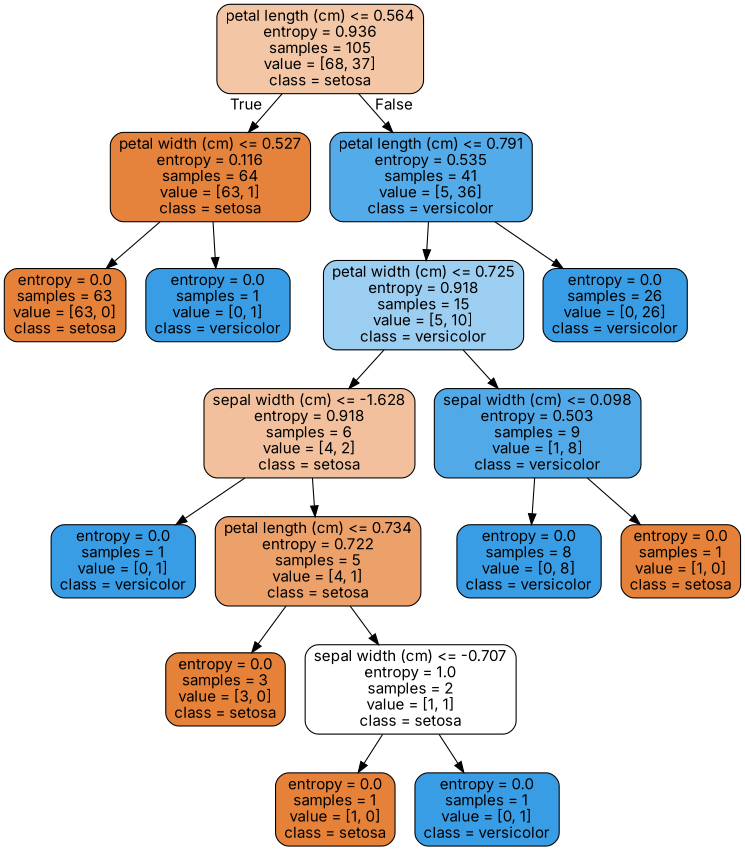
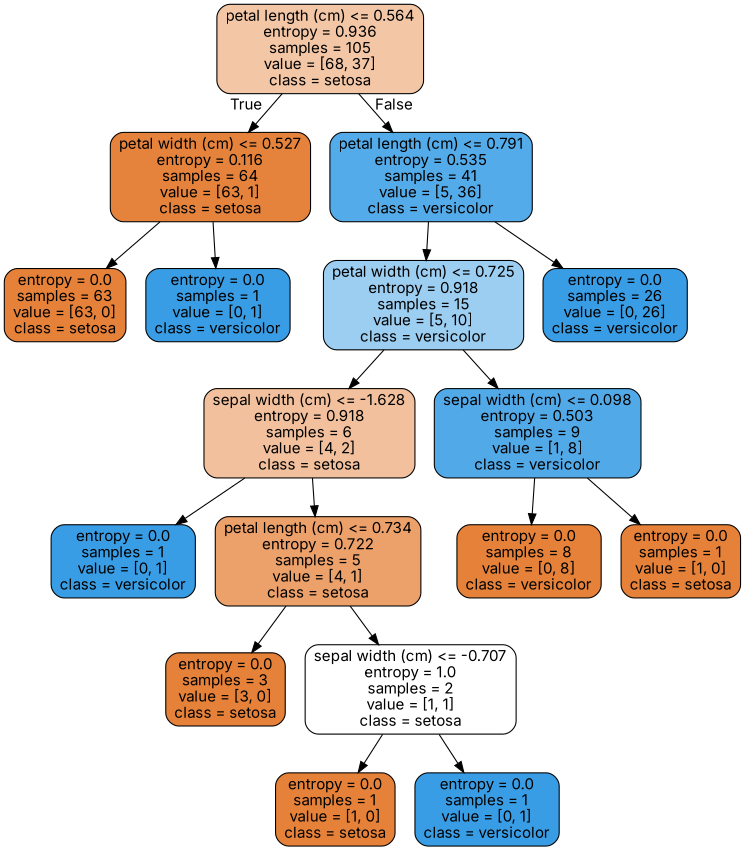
  digraph {
    fontname=Inter
    node [color=black fillcolor="#399de5" fontname=Inter shape=box style="filled, rounded"]
    edge [fontname=Inter]
    n1 [fillcolor="#f3c6a5" label="petal length (cm) <= 0.564\nentropy = 0.936\nsamples = 105\nvalue = [68, 37]\nclass = setosa"]
    n2 [fillcolor="#e5833c" label="petal width (cm) <= 0.527\nentropy = 0.116\nsamples = 64\nvalue = [63, 1]\nclass = setosa"]
    n3 [fillcolor="#54abe9" label="petal length (cm) <= 0.791\nentropy = 0.535\nsamples = 41\nvalue = [5, 36]\nclass = versicolor"]
    n4 [fillcolor="#e58139" label="entropy = 0.0\nsamples = 63\nvalue = [63, 0]\nclass = setosa"]
    n5 [label="entropy = 0.0\nsamples = 1\nvalue = [0, 1]\nclass = versicolor"]
    n6 [fillcolor="#9ccef2" label="petal width (cm) <= 0.725\nentropy = 0.918\nsamples = 15\nvalue = [5, 10]\nclass = versicolor"]
    n7 [label="entropy = 0.0\nsamples = 26\nvalue = [0, 26]\nclass = versicolor"]
    n8 [fillcolor="#f2c09c" label="sepal width (cm) <= -1.628\nentropy = 0.918\nsamples = 6\nvalue = [4, 2]\nclass = setosa"]
    n9 [fillcolor="#52a9e8" label="sepal width (cm) <= 0.098\nentropy = 0.503\nsamples = 9\nvalue = [1, 8]\nclass = versicolor"]
    n10 [label="entropy = 0.0\nsamples = 1\nvalue = [0, 1]\nclass = versicolor"]
    n11 [fillcolor="#eca06a" label="petal length (cm) <= 0.734\nentropy = 0.722\nsamples = 5\nvalue = [4, 1]\nclass = setosa"]
    n12 [fillcolor="#e58139" label="entropy = 0.0\nsamples = 3\nvalue = [3, 0]\nclass = setosa"]
    n13 [fillcolor="#ffffff" label="sepal width (cm) <= -0.707\nentropy = 1.0\nsamples = 2\nvalue = [1, 1]\nclass = setosa"]
    n14 [fillcolor="#e58139" label="entropy = 0.0\nsamples = 1\nvalue = [1, 0]\nclass = setosa"]
    n15 [label="entropy = 0.0\nsamples = 1\nvalue = [0, 1]\nclass = versicolor"]
-   n16 [label="entropy = 0.0\nsamples = 8\nvalue = [0, 8]\nclass = versicolor"]
+   n16 [fillcolor="#e58139" label="entropy = 0.0\nsamples = 8\nvalue = [0, 8]\nclass = versicolor"]
    n17 [fillcolor="#e58139" label="entropy = 0.0\nsamples = 1\nvalue = [1, 0]\nclass = setosa"]
    n1 -> n2 [headlabel=True labelangle=45 labeldistance=2.5]
    n1 -> n3 [headlabel=False labelangle=-45 labeldistance=2.5]
    n2 -> n4
    n2 -> n5
    n3 -> n6
    n3 -> n7
    n6 -> n8
    n6 -> n9
    n8 -> n10
    n8 -> n11
    n9 -> n16
    n9 -> n17
    n11 -> n12
    n11 -> n13
    n13 -> n14
    n13 -> n15
  }
